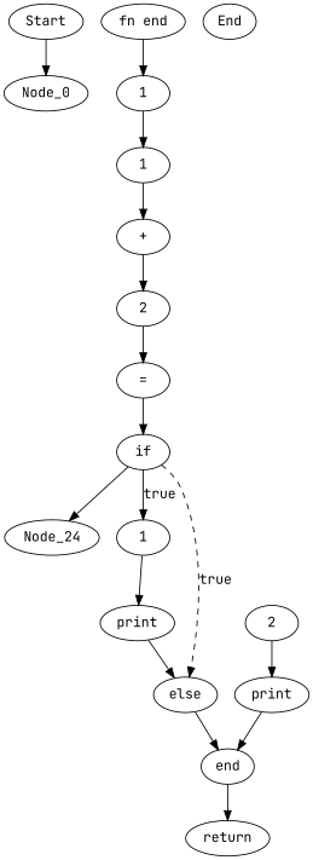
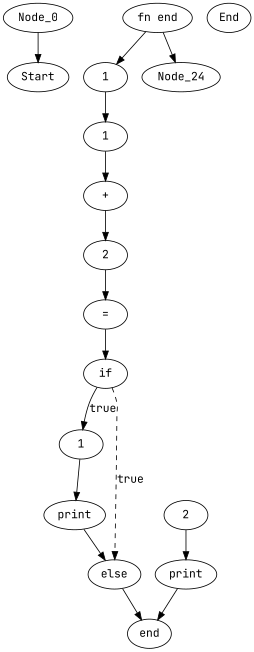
  digraph {
    fontname="JetBrains Mono"
    node [fontname="JetBrains Mono"]
    edge [fontname="JetBrains Mono"]
    n1 [label=Start]
    Node_0
    n3 [label="fn end"]
    n4 [label=1]
    Node_24
    n6 [label=1]
    n7 [label="+"]
    n8 [label=2]
    n9 [label="="]
    n10 [label=if]
    n11 [label=1]
    n12 [label=else]
    n13 [label=print]
    n14 [label=end]
-   n15 [label=return]
    n16 [label=2]
    n17 [label=print]
    n18 [label=End]
-   n1 -> Node_0
+   Node_0 -> n1
    n3 -> n4
-   n10 -> Node_24
+   n3 -> Node_24
    n4 -> n6
    n6 -> n7
    n7 -> n8
    n8 -> n9
    n9 -> n10
    n10 -> n11 [label=true]
    n10 -> n12 [label=true style=dashed]
    n11 -> n13
    n12 -> n14
    n13 -> n12
-   n14 -> n15
    n16 -> n17
    n17 -> n14
  }
